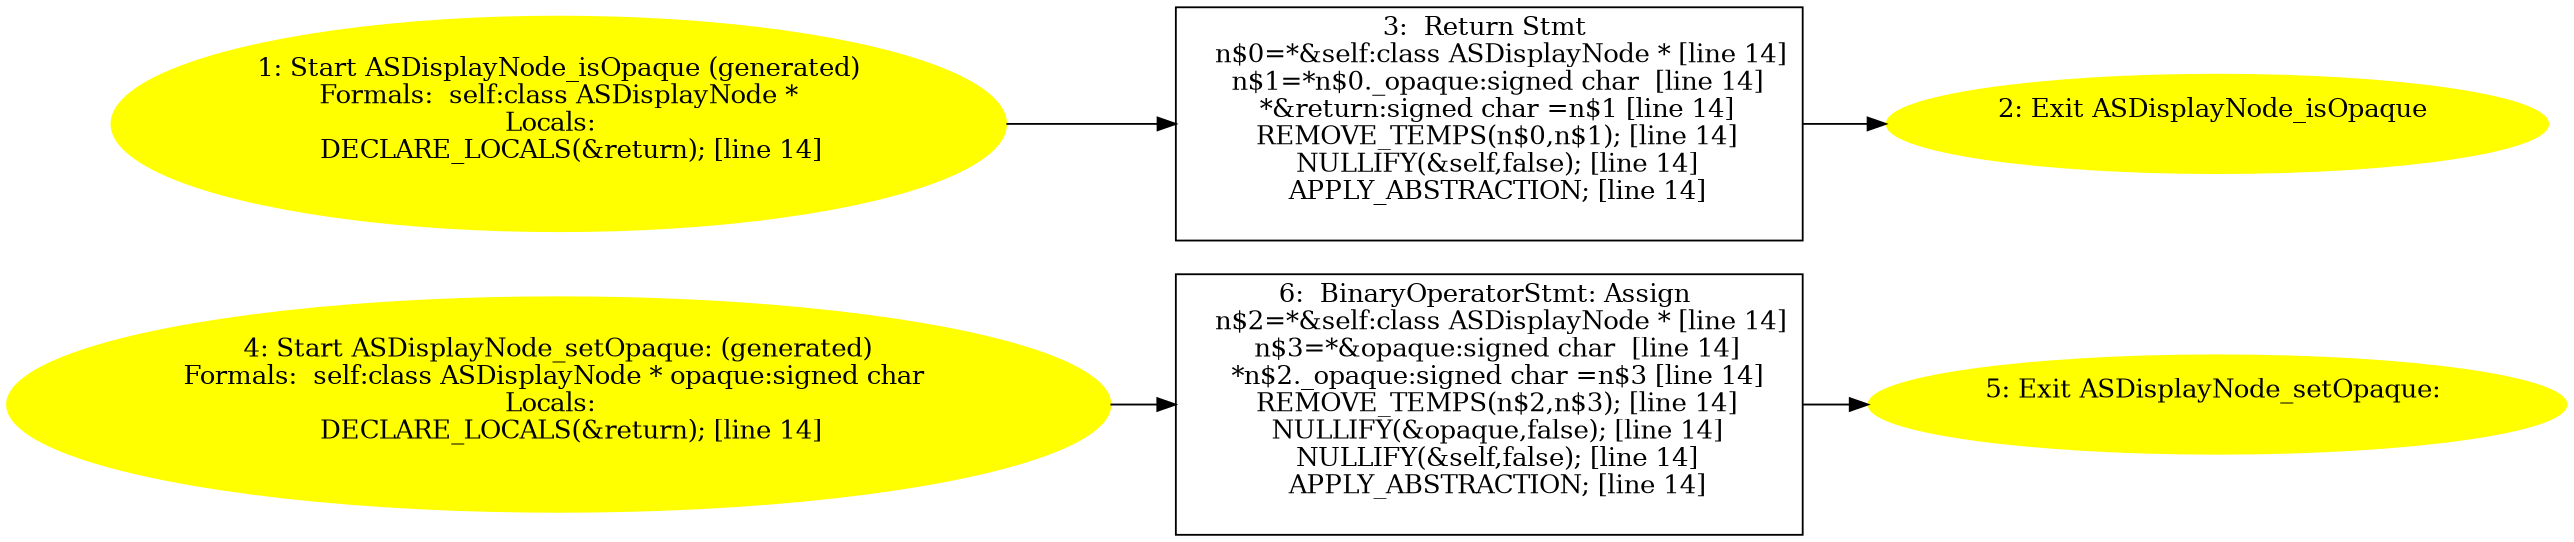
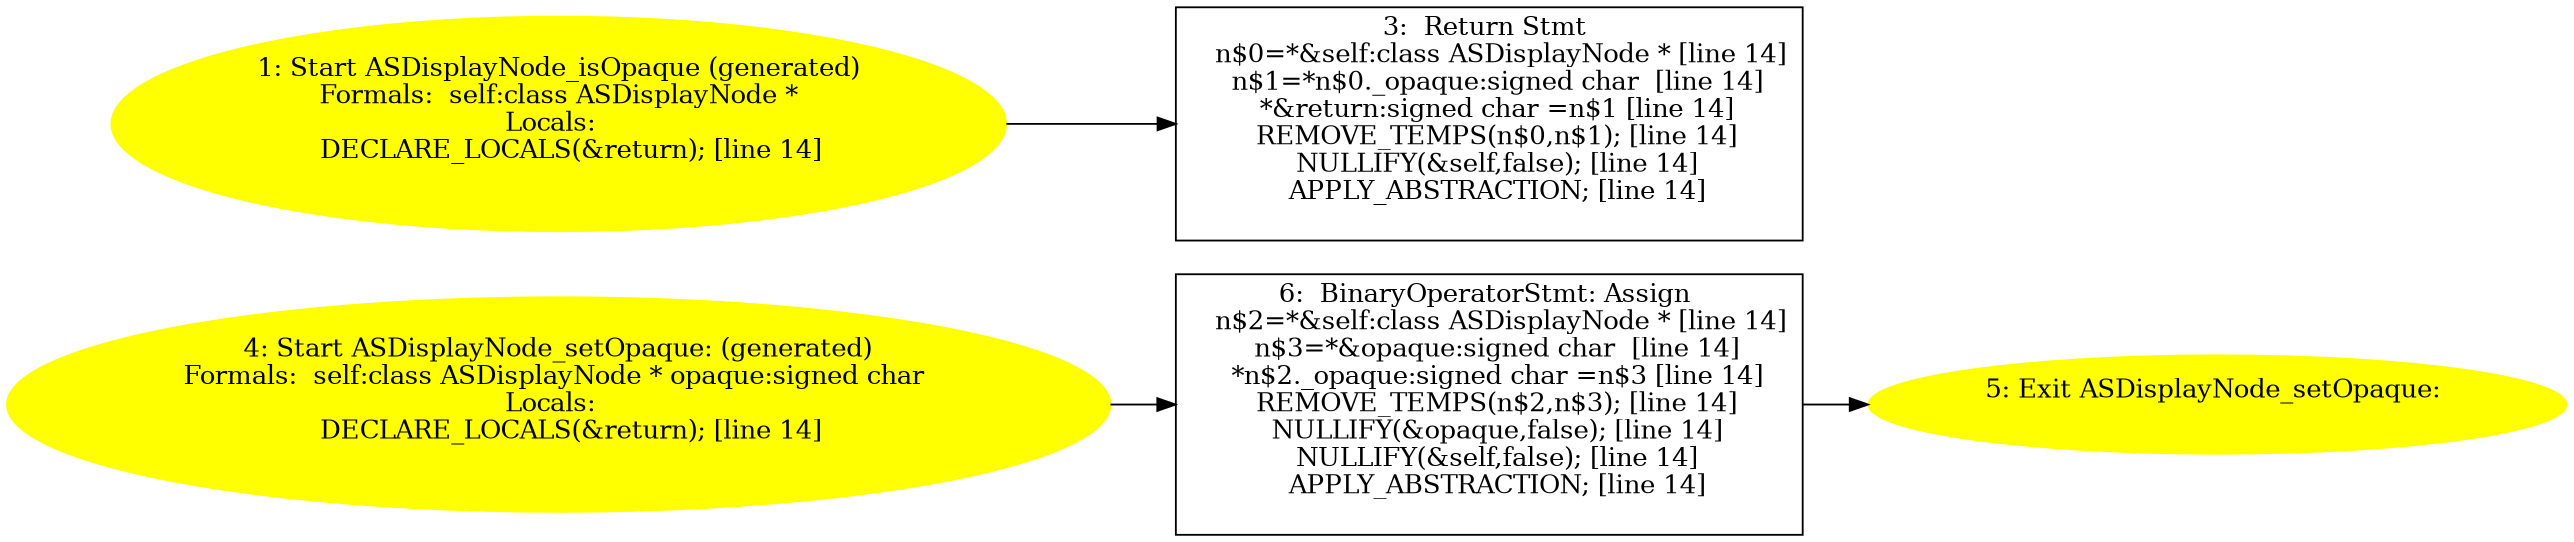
  digraph {
    rankdir=LR
    node [color=yellow style=filled]
    n1 [label="6:  BinaryOperatorStmt: Assign \n   n$2=*&self:class ASDisplayNode * [line 14]\n  n$3=*&opaque:signed char  [line 14]\n  *n$2._opaque:signed char =n$3 [line 14]\n  REMOVE_TEMPS(n$2,n$3); [line 14]\n  NULLIFY(&opaque,false); [line 14]\n  NULLIFY(&self,false); [line 14]\n  APPLY_ABSTRACTION; [line 14]\n " shape=box color="" style=""]
    n2 [label="5: Exit ASDisplayNode_setOpaque: \n  "]
    n3 [label="4: Start ASDisplayNode_setOpaque: (generated)\nFormals:  self:class ASDisplayNode * opaque:signed char \nLocals:  \n   DECLARE_LOCALS(&return); [line 14]\n "]
    n4 [label="3:  Return Stmt \n   n$0=*&self:class ASDisplayNode * [line 14]\n  n$1=*n$0._opaque:signed char  [line 14]\n  *&return:signed char =n$1 [line 14]\n  REMOVE_TEMPS(n$0,n$1); [line 14]\n  NULLIFY(&self,false); [line 14]\n  APPLY_ABSTRACTION; [line 14]\n " shape=box color="" style=""]
-   n5 [label="2: Exit ASDisplayNode_isOpaque \n  "]
    n6 [label="1: Start ASDisplayNode_isOpaque (generated)\nFormals:  self:class ASDisplayNode *\nLocals:  \n   DECLARE_LOCALS(&return); [line 14]\n "]
    n1 -> n2
    n3 -> n1
-   n4 -> n5
    n6 -> n4
  }
